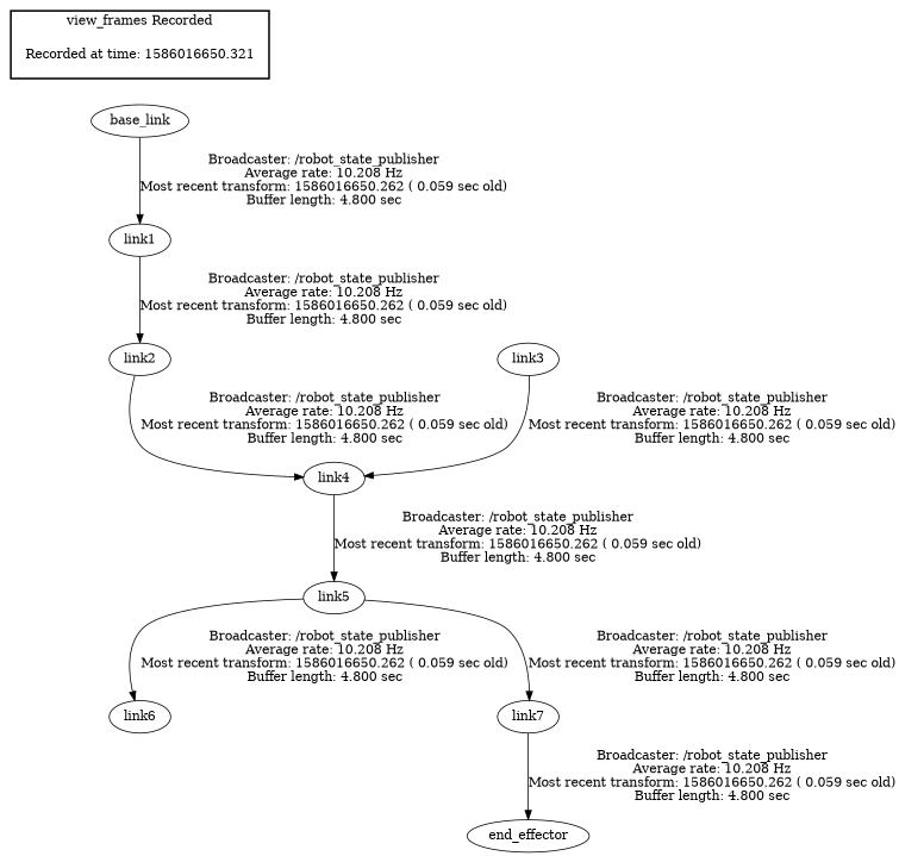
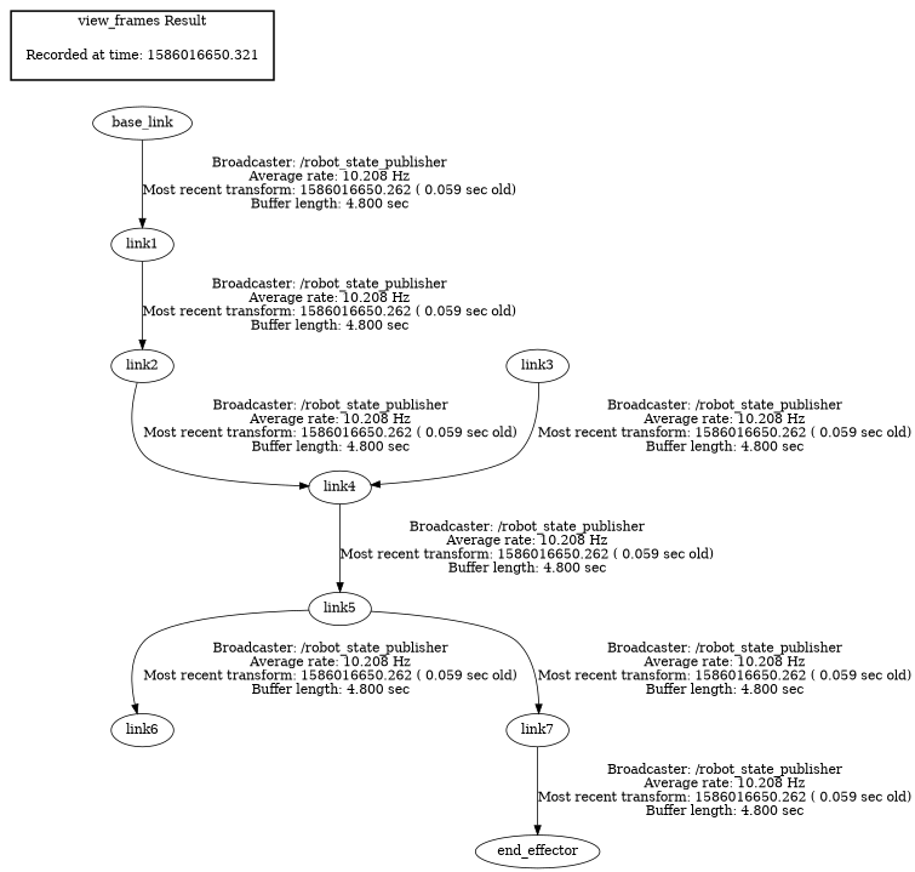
  digraph {
    "Recorded at time: 1586016650.321" [shape=plaintext]
    base_link
    link1
    link2
    link4
    link3
    link5
    link6
    link7
    end_effector
    subgraph cluster_1 {
      color=black
-     label="view_frames Recorded"
+     label="view_frames Result"
      style=bold
      "Recorded at time: 1586016650.321"
    }
    "Recorded at time: 1586016650.321" -> base_link [style=invis]
    base_link -> link1 [label="Broadcaster: /robot_state_publisher\nAverage rate: 10.208 Hz\nMost recent transform: 1586016650.262 ( 0.059 sec old)\nBuffer length: 4.800 sec\n"]
    link1 -> link2 [label="Broadcaster: /robot_state_publisher\nAverage rate: 10.208 Hz\nMost recent transform: 1586016650.262 ( 0.059 sec old)\nBuffer length: 4.800 sec\n"]
    link2 -> link4 [label="Broadcaster: /robot_state_publisher\nAverage rate: 10.208 Hz\nMost recent transform: 1586016650.262 ( 0.059 sec old)\nBuffer length: 4.800 sec\n"]
    link4 -> link5 [label="Broadcaster: /robot_state_publisher\nAverage rate: 10.208 Hz\nMost recent transform: 1586016650.262 ( 0.059 sec old)\nBuffer length: 4.800 sec\n"]
    link3 -> link4 [label="Broadcaster: /robot_state_publisher\nAverage rate: 10.208 Hz\nMost recent transform: 1586016650.262 ( 0.059 sec old)\nBuffer length: 4.800 sec\n"]
    link5 -> link6 [label="Broadcaster: /robot_state_publisher\nAverage rate: 10.208 Hz\nMost recent transform: 1586016650.262 ( 0.059 sec old)\nBuffer length: 4.800 sec\n"]
    link5 -> link7 [label="Broadcaster: /robot_state_publisher\nAverage rate: 10.208 Hz\nMost recent transform: 1586016650.262 ( 0.059 sec old)\nBuffer length: 4.800 sec\n"]
    link7 -> end_effector [label="Broadcaster: /robot_state_publisher\nAverage rate: 10.208 Hz\nMost recent transform: 1586016650.262 ( 0.059 sec old)\nBuffer length: 4.800 sec\n"]
  }
